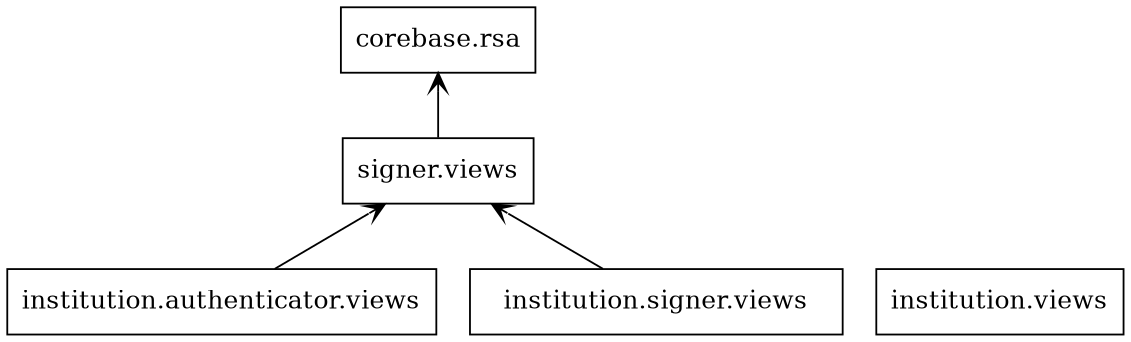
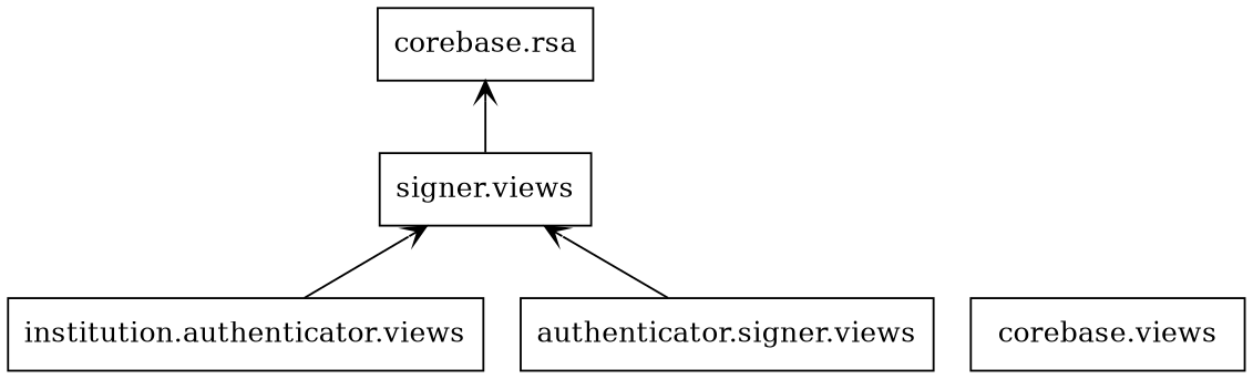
  digraph {
    rankdir=BT
    node [shape=box]
    edge [arrowhead=open arrowtail=none]
    n1 [label="corebase.rsa"]
    n2 [label="signer.views"]
    n3 [label="institution.authenticator.views"]
-   n4 [label="institution.signer.views"]
-   n5 [label="institution.views"]
+   n4 [label="authenticator.signer.views"]
+   n5 [label="corebase.views"]
    n2 -> n1
    n3 -> n2
    n4 -> n2
  }
